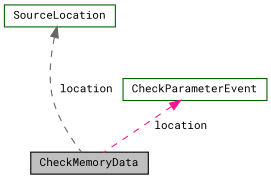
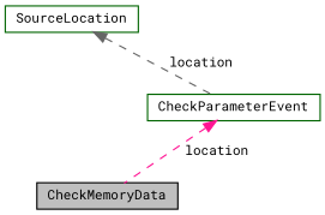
  digraph {
    fontname="Roboto Mono"
    node [color=darkgreen fillcolor=white fontname="Roboto Mono" fontsize=10 shape=record style=filled]
    edge [dir=back fontname="Roboto Mono" fontsize=10 labelfontname=Helvetica labelfontsize=10 style=dashed]
    n1 [color=black fillcolor=grey75 fontcolor=black height=0.2 label=CheckMemoryData width=0.4]
    n2 [height=0.2 label=CheckParameterEvent width=0.4]
    n3 [height=0.2 label=SourceLocation width=0.4]
    n2 -> n1 [color=deeppink label=" location"]
-   n3 -> n1 [color=gray40 label=" location"]
+   n3 -> n2 [color=gray40 label=" location"]
  }
